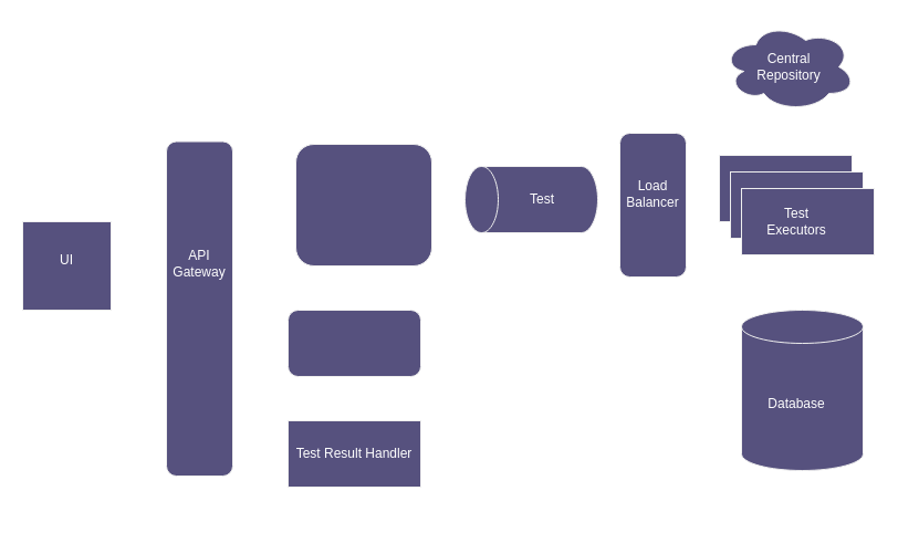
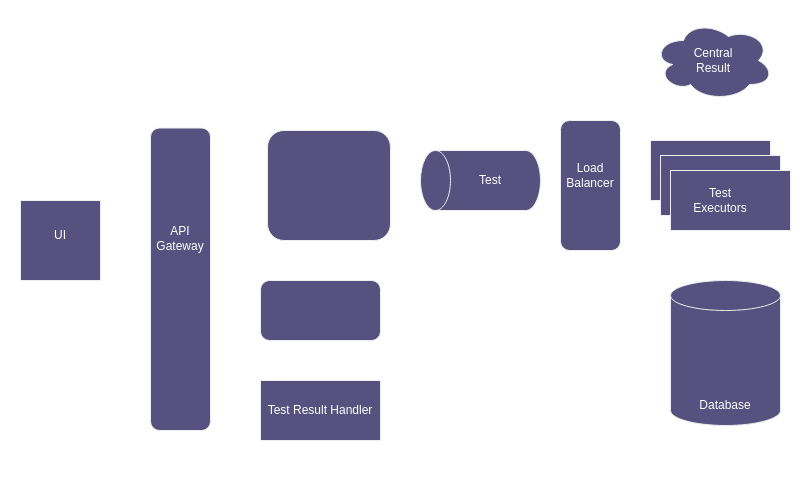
  <mxCell id="0" />
  <mxCell id="1" parent="0" />
  <mxCell id="2" value="" style="group" vertex="1" connectable="0" parent="1"><mxGeometry x="20" y="20" width="760" height="440" as="geometry" /></mxCell>
  <mxCell id="3" value="" style="group;fillColor=none;fillStyle=auto;strokeColor=none;rounded=0;glass=0;shadow=0;labelBackgroundColor=none;fontColor=#FFFFFF;" vertex="1" connectable="0" parent="2"><mxGeometry x="150" y="60" width="60" height="380" as="geometry" /></mxCell>
  <mxCell id="4" value="" style="rounded=1;whiteSpace=wrap;html=1;strokeColor=#EEEEEE;fontColor=#FFFFFF;fillColor=#56517E;direction=south;" vertex="1" parent="3"><mxGeometry x="-20" y="47.5" width="60" height="302.5" as="geometry" /></mxCell>
  <mxCell id="5" value="API Gateway" style="text;html=1;strokeColor=none;fillColor=none;align=center;verticalAlign=bottom;whiteSpace=wrap;rounded=0;fontColor=#FFFFFF;horizontal=1;direction=south;flipV=0;rotation=0;" vertex="1" parent="3"><mxGeometry x="-5" y="115" width="30" height="60" as="geometry" /></mxCell>
  <mxCell id="6" value="" style="rounded=1;whiteSpace=wrap;html=1;fillStyle=auto;labelBackgroundColor=none;fillColor=#56517e;strokeColor=#EEEEEE;fontColor=#FFFFFF;" vertex="1" parent="2"><mxGeometry x="240" y="260" width="120" height="60" as="geometry" /></mxCell>
  <mxCell id="7" value="Test Result Handler" style="whiteSpace=wrap;html=1;fillStyle=auto;labelBackgroundColor=none;fillColor=#56517E;strokeColor=#EEEEEE;fontColor=#FFFFFF;rounded=0;" vertex="1" parent="2"><mxGeometry x="240" y="360" width="120" height="60" as="geometry" /></mxCell>
  <mxCell id="8" value="" style="group;labelBackgroundColor=none;fontColor=#FFFFFF;" vertex="1" connectable="0" parent="2"><mxGeometry x="633" width="120" height="80" as="geometry" /></mxCell>
  <mxCell id="9" value="" style="ellipse;shape=cloud;whiteSpace=wrap;html=1;labelBackgroundColor=none;fillColor=#56517E;strokeColor=#EEEEEE;fontColor=#FFFFFF;" vertex="1" parent="8"><mxGeometry width="120" height="80" as="geometry" /></mxCell>
- <mxCell id="10" value="Central Repository" style="text;html=1;strokeColor=none;fillColor=none;align=center;verticalAlign=middle;whiteSpace=wrap;rounded=0;labelBackgroundColor=none;fontColor=#FFFFFF;" vertex="1" parent="8"><mxGeometry x="30" y="25" width="60" height="30" as="geometry" /></mxCell>
+ <mxCell id="10" value="Central Result" style="text;html=1;strokeColor=none;fillColor=none;align=center;verticalAlign=middle;whiteSpace=wrap;rounded=0;labelBackgroundColor=none;fontColor=#FFFFFF;" vertex="1" parent="8"><mxGeometry x="30" y="25" width="60" height="30" as="geometry" /></mxCell>
  <mxCell id="11" value="" style="group;labelBackgroundColor=none;fontColor=#FFFFFF;" vertex="1" connectable="0" parent="2"><mxGeometry x="650" y="260" width="110" height="145" as="geometry" /></mxCell>
  <mxCell id="12" value="" style="shape=cylinder3;whiteSpace=wrap;html=1;boundedLbl=1;backgroundOutline=1;size=15;labelBackgroundColor=none;fillColor=#56517E;strokeColor=#EEEEEE;fontColor=#FFFFFF;" vertex="1" parent="11"><mxGeometry width="110" height="145" as="geometry" /></mxCell>
- <mxCell id="13" value="Database" style="text;html=1;strokeColor=none;fillColor=none;align=center;verticalAlign=middle;whiteSpace=wrap;rounded=0;labelBackgroundColor=none;fontColor=#FFFFFF;" vertex="1" parent="11"><mxGeometry x="20" y="70" width="60" height="30" as="geometry" /></mxCell>
+ <mxCell id="13" value="Database" style="text;html=1;strokeColor=none;fillColor=none;align=center;verticalAlign=middle;whiteSpace=wrap;rounded=0;labelBackgroundColor=none;fontColor=#FFFFFF;" vertex="1" parent="11"><mxGeometry x="25" y="110" width="60" height="30" as="geometry" /></mxCell>
  <mxCell id="14" value="" style="group;labelBackgroundColor=none;fontColor=#FFFFFF;" vertex="1" connectable="0" parent="2"><mxGeometry x="247" y="80" width="513" height="170" as="geometry" /></mxCell>
  <mxCell id="15" value="" style="rounded=1;whiteSpace=wrap;html=1;direction=south;labelBackgroundColor=none;fillColor=#56517E;strokeColor=#EEEEEE;fontColor=#FFFFFF;" vertex="1" parent="14"><mxGeometry x="293" y="20" width="60" height="130" as="geometry" /></mxCell>
  <mxCell id="16" value="" style="group;labelBackgroundColor=none;fontColor=#FFFFFF;" vertex="1" connectable="0" parent="14"><mxGeometry y="30" width="513" height="110" as="geometry" /></mxCell>
  <mxCell id="17" value="" style="rounded=1;whiteSpace=wrap;html=1;fillStyle=auto;labelBackgroundColor=none;fillColor=#56517E;strokeColor=#EEEEEE;fontColor=#FFFFFF;" vertex="1" parent="16"><mxGeometry width="123" height="110" as="geometry" /></mxCell>
  <mxCell id="18" value="" style="group;labelBackgroundColor=none;fontColor=#FFFFFF;" vertex="1" connectable="0" parent="16"><mxGeometry x="373" y="10" width="140" height="90" as="geometry" /></mxCell>
  <mxCell id="19" value="" style="rounded=0;whiteSpace=wrap;html=1;labelBackgroundColor=none;fillColor=#56517E;strokeColor=#EEEEEE;fontColor=#FFFFFF;" vertex="1" parent="18"><mxGeometry x="10" width="120" height="60" as="geometry" /></mxCell>
  <mxCell id="20" value="Task Executor 1" style="text;html=1;strokeColor=none;fillColor=none;align=center;verticalAlign=middle;whiteSpace=wrap;rounded=0;labelBackgroundColor=none;fontColor=#FFFFFF;" vertex="1" parent="18"><mxGeometry x="30" y="15" width="60" height="30" as="geometry" /></mxCell>
  <mxCell id="21" value="" style="group;labelBackgroundColor=none;fontColor=#FFFFFF;" vertex="1" connectable="0" parent="18"><mxGeometry x="10" y="15" width="130" height="75" as="geometry" /></mxCell>
  <mxCell id="22" value="" style="rounded=0;whiteSpace=wrap;html=1;labelBackgroundColor=none;fillColor=#56517E;strokeColor=#EEEEEE;fontColor=#FFFFFF;" vertex="1" parent="21"><mxGeometry x="10" width="120" height="60" as="geometry" /></mxCell>
  <mxCell id="23" value="Task Executor 2" style="text;html=1;strokeColor=none;fillColor=none;align=center;verticalAlign=middle;whiteSpace=wrap;rounded=0;labelBackgroundColor=none;fontColor=#FFFFFF;" vertex="1" parent="21"><mxGeometry x="30" y="15" width="60" height="30" as="geometry" /></mxCell>
  <mxCell id="24" value="" style="group;labelBackgroundColor=none;fontColor=#FFFFFF;" vertex="1" connectable="0" parent="21"><mxGeometry x="10" y="15" width="120" height="60" as="geometry" /></mxCell>
  <mxCell id="25" value="" style="rounded=0;whiteSpace=wrap;html=1;labelBackgroundColor=none;fillColor=#56517E;strokeColor=#EEEEEE;fontColor=#FFFFFF;" vertex="1" parent="24"><mxGeometry x="10" width="120" height="60" as="geometry" /></mxCell>
  <mxCell id="26" value="Test Executors" style="text;html=1;strokeColor=none;fillColor=none;align=center;verticalAlign=middle;whiteSpace=wrap;rounded=0;labelBackgroundColor=none;fontColor=#FFFFFF;" vertex="1" parent="24"><mxGeometry x="30" y="15" width="60" height="30" as="geometry" /></mxCell>
  <mxCell id="27" value="Load Balancer" style="text;html=1;strokeColor=none;fillColor=none;align=center;verticalAlign=middle;whiteSpace=wrap;rounded=0;labelBackgroundColor=none;fontColor=#FFFFFF;" vertex="1" parent="16"><mxGeometry x="293" y="30" width="60" height="30" as="geometry" /></mxCell>
  <mxCell id="28" value="" style="group;labelBackgroundColor=none;fontColor=#FFFFFF;" vertex="1" connectable="0" parent="16"><mxGeometry x="153" y="20" width="120" height="60" as="geometry" /></mxCell>
  <mxCell id="29" value="" style="shape=cylinder3;whiteSpace=wrap;html=1;boundedLbl=1;backgroundOutline=1;size=15;direction=north;labelBackgroundColor=none;fillColor=#56517E;strokeColor=#EEEEEE;fontColor=#FFFFFF;" vertex="1" parent="28"><mxGeometry width="120" height="60" as="geometry" /></mxCell>
  <mxCell id="30" value="Test" style="text;html=1;strokeColor=none;fillColor=none;align=center;verticalAlign=middle;whiteSpace=wrap;rounded=0;labelBackgroundColor=none;fontColor=#FFFFFF;" vertex="1" parent="28"><mxGeometry x="40" y="15" width="60" height="30" as="geometry" /></mxCell>
  <mxCell id="31" value="" style="whiteSpace=wrap;html=1;aspect=fixed;strokeColor=#EEEEEE;fontColor=#FFFFFF;fillColor=#56517E;labelBackgroundColor=none;" vertex="1" parent="2"><mxGeometry y="180" width="80" height="80" as="geometry" /></mxCell>
  <mxCell id="32" value="UI" style="text;html=1;strokeColor=none;fillColor=none;align=center;verticalAlign=middle;whiteSpace=wrap;rounded=0;fontColor=#FFFFFF;labelBackgroundColor=none;" vertex="1" parent="2"><mxGeometry x="10" y="200" width="60" height="30" as="geometry" /></mxCell>
